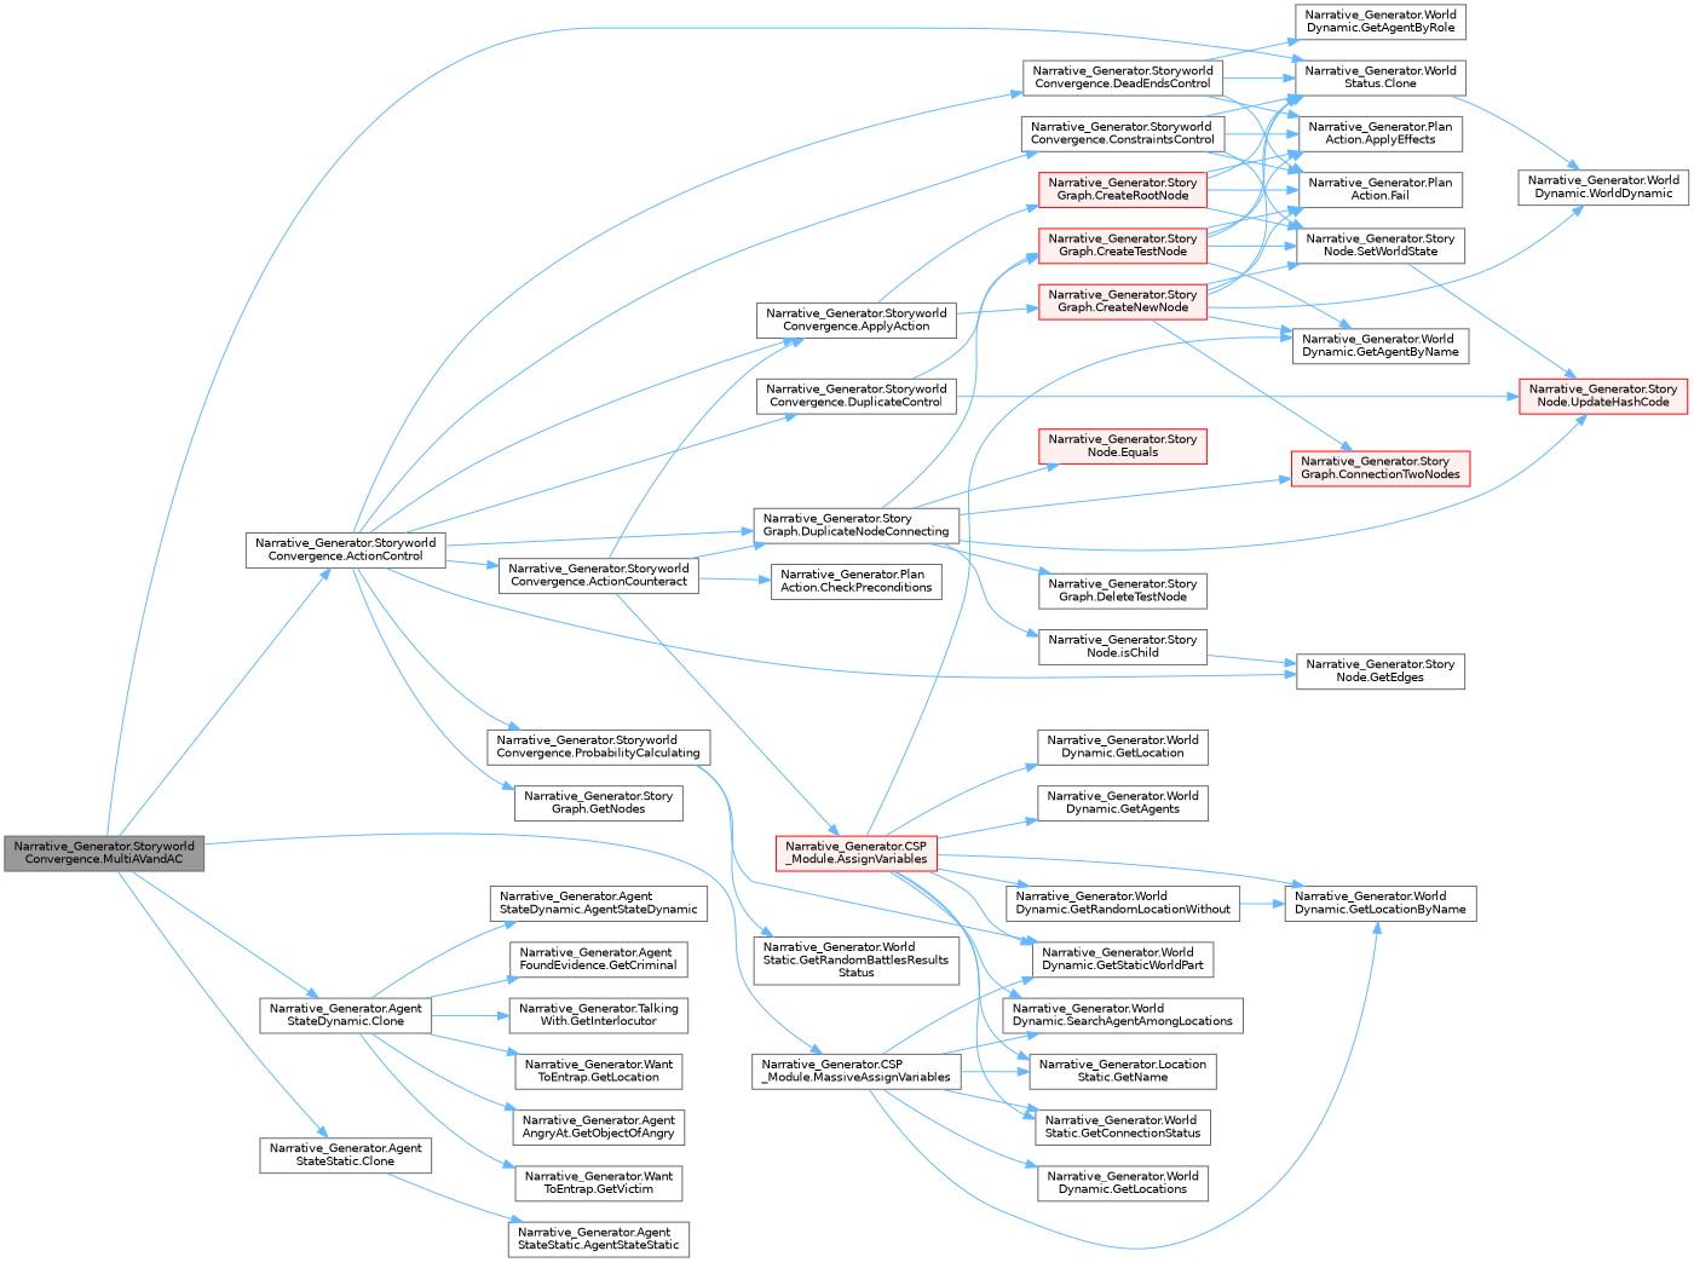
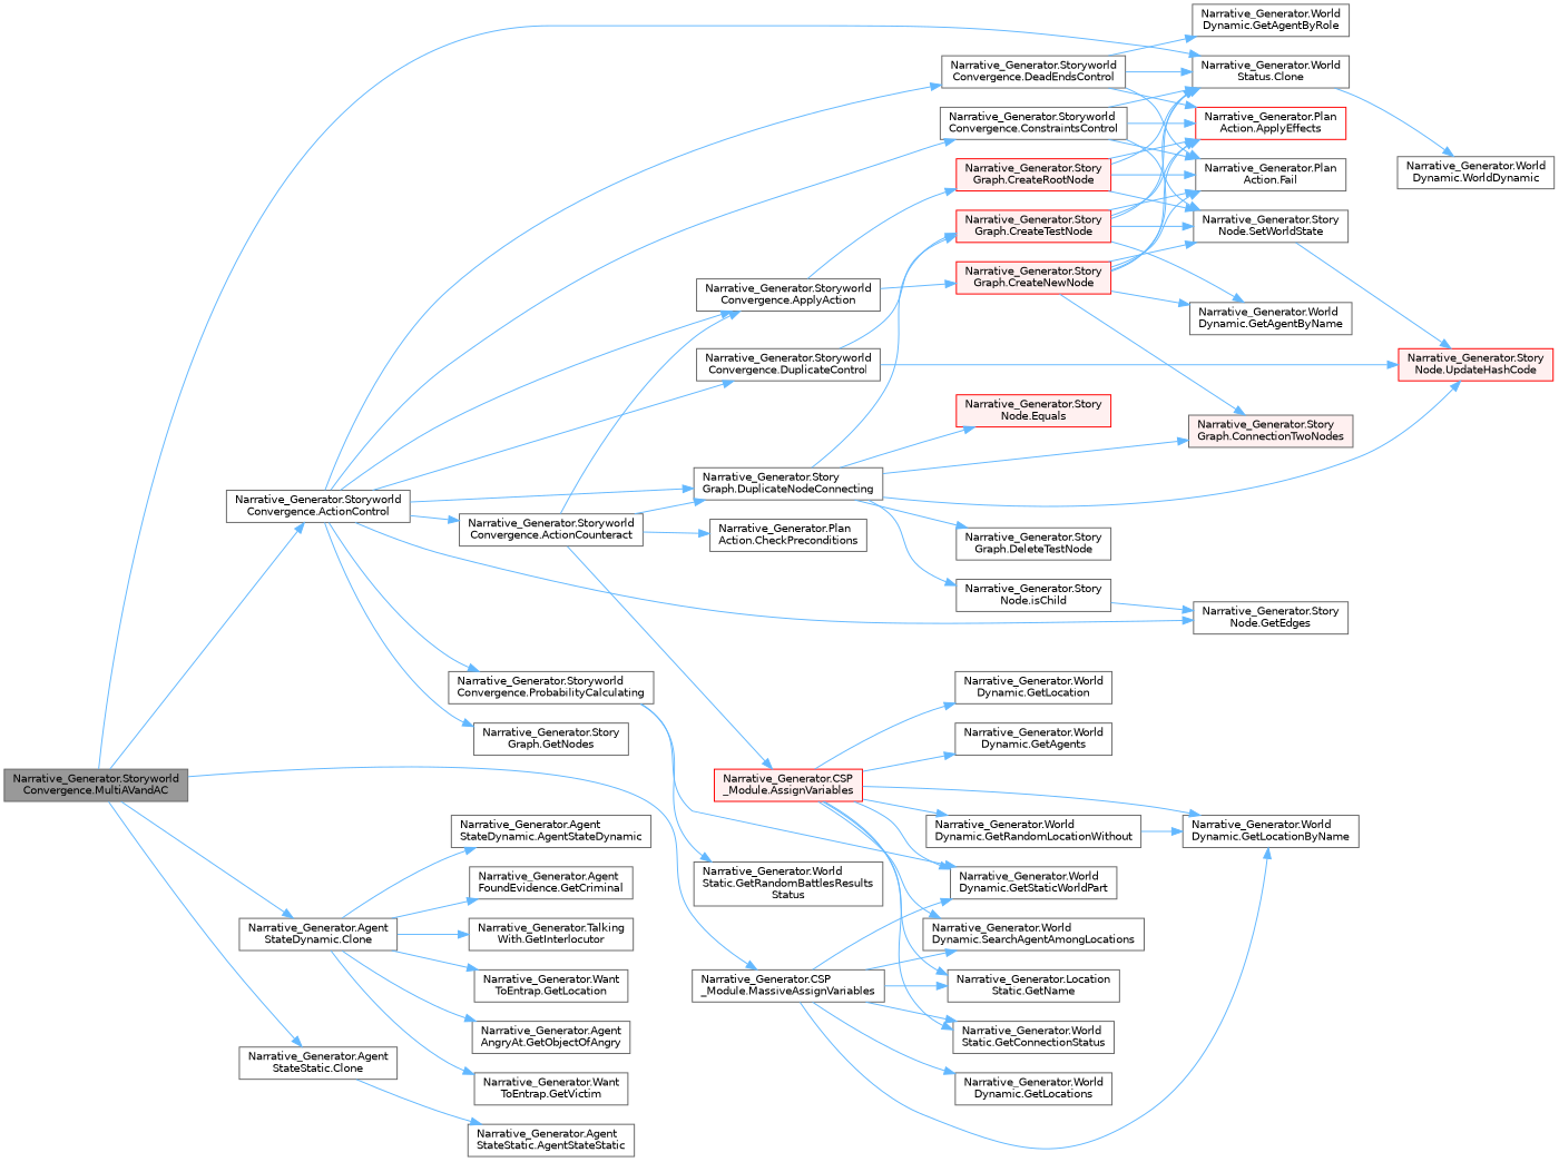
  digraph {
    rankdir=LR
    node [color=grey40 fillcolor=white fontname=Helvetica fontsize=10 shape=box style=filled]
    edge [color=steelblue1 fontname=Helvetica fontsize=10 labelfontname=Helvetica labelfontsize=10 style=solid]
    n1 [color=gray40 fillcolor=grey60 fontcolor=black height=0.2 label="Narrative_Generator.Storyworld\lConvergence.MultiAVandAC" width=0.4]
    n2 [height=0.2 label="Narrative_Generator.Storyworld\lConvergence.ActionControl" width=0.4]
    n3 [height=0.2 label="Narrative_Generator.World\lStatus.Clone" width=0.4]
    n4 [height=0.2 label="Narrative_Generator.Agent\lStateDynamic.Clone" width=0.4]
    n5 [height=0.2 label="Narrative_Generator.Agent\lStateStatic.Clone" width=0.4]
    n6 [height=0.2 label="Narrative_Generator.CSP\l_Module.MassiveAssignVariables" width=0.4]
    n7 [height=0.2 label="Narrative_Generator.Storyworld\lConvergence.ActionCounteract" width=0.4]
    n8 [height=0.2 label="Narrative_Generator.Storyworld\lConvergence.ApplyAction" width=0.4]
    n9 [height=0.2 label="Narrative_Generator.Story\lGraph.DuplicateNodeConnecting" width=0.4]
    n10 [height=0.2 label="Narrative_Generator.Story\lNode.GetEdges" width=0.4]
    n11 [height=0.2 label="Narrative_Generator.Storyworld\lConvergence.ConstraintsControl" width=0.4]
    n12 [height=0.2 label="Narrative_Generator.Storyworld\lConvergence.DeadEndsControl" width=0.4]
    n13 [height=0.2 label="Narrative_Generator.Storyworld\lConvergence.DuplicateControl" width=0.4]
    n14 [height=0.2 label="Narrative_Generator.Story\lGraph.GetNodes" width=0.4]
    n15 [height=0.2 label="Narrative_Generator.Storyworld\lConvergence.ProbabilityCalculating" width=0.4]
    n16 [height=0.2 label="Narrative_Generator.World\lDynamic.WorldDynamic" width=0.4]
    n17 [height=0.2 label="Narrative_Generator.Agent\lStateDynamic.AgentStateDynamic" width=0.4]
    n18 [height=0.2 label="Narrative_Generator.Agent\lFoundEvidence.GetCriminal" width=0.4]
    n19 [height=0.2 label="Narrative_Generator.Talking\lWith.GetInterlocutor" width=0.4]
    n20 [height=0.2 label="Narrative_Generator.Want\lToEntrap.GetLocation" width=0.4]
    n21 [height=0.2 label="Narrative_Generator.Agent\lAngryAt.GetObjectOfAngry" width=0.4]
    n22 [height=0.2 label="Narrative_Generator.Want\lToEntrap.GetVictim" width=0.4]
    n23 [height=0.2 label="Narrative_Generator.Agent\lStateStatic.AgentStateStatic" width=0.4]
    n24 [height=0.2 label="Narrative_Generator.World\lStatic.GetConnectionStatus" width=0.4]
    n25 [height=0.2 label="Narrative_Generator.World\lDynamic.GetLocationByName" width=0.4]
    n26 [height=0.2 label="Narrative_Generator.Location\lStatic.GetName" width=0.4]
    n27 [height=0.2 label="Narrative_Generator.World\lDynamic.GetStaticWorldPart" width=0.4]
    n28 [height=0.2 label="Narrative_Generator.World\lDynamic.SearchAgentAmongLocations" width=0.4]
    n29 [height=0.2 label="Narrative_Generator.World\lDynamic.GetLocations" width=0.4]
    n30 [color=red fillcolor="#FFF0F0" height=0.2 label="Narrative_Generator.CSP\l_Module.AssignVariables" width=0.4]
    n31 [height=0.2 label="Narrative_Generator.Plan\lAction.CheckPreconditions" width=0.4]
    n32 [color=red fillcolor="#FFF0F0" height=0.2 label="Narrative_Generator.Story\lGraph.CreateNewNode" width=0.4]
    n33 [color=red fillcolor="#FFF0F0" height=0.2 label="Narrative_Generator.Story\lGraph.CreateRootNode" width=0.4]
-   n34 [color=red fillcolor="#FFF0F0" height=0.2 label="Narrative_Generator.Story\lGraph.ConnectionTwoNodes" width=0.4]
+   n34 [fillcolor="#FFF0F0" height=0.2 label="Narrative_Generator.Story\lGraph.ConnectionTwoNodes" width=0.4]
    n35 [color=red fillcolor="#FFF0F0" height=0.2 label="Narrative_Generator.Story\lNode.UpdateHashCode" width=0.4]
    n36 [color=red fillcolor="#FFF0F0" height=0.2 label="Narrative_Generator.Story\lGraph.CreateTestNode" width=0.4]
    n37 [height=0.2 label="Narrative_Generator.Story\lGraph.DeleteTestNode" width=0.4]
    n38 [color=red fillcolor="#FFF0F0" height=0.2 label="Narrative_Generator.Story\lNode.Equals" width=0.4]
    n39 [height=0.2 label="Narrative_Generator.Story\lNode.isChild" width=0.4]
-   n40 [height=0.2 label="Narrative_Generator.Plan\lAction.ApplyEffects" width=0.4]
+   n40 [color=red height=0.2 label="Narrative_Generator.Plan\lAction.ApplyEffects" width=0.4]
    n41 [height=0.2 label="Narrative_Generator.Plan\lAction.Fail" width=0.4]
    n42 [height=0.2 label="Narrative_Generator.Story\lNode.SetWorldState" width=0.4]
    n43 [height=0.2 label="Narrative_Generator.World\lDynamic.GetAgentByRole" width=0.4]
    n44 [height=0.2 label="Narrative_Generator.World\lStatic.GetRandomBattlesResults\lStatus" width=0.4]
    n45 [height=0.2 label="Narrative_Generator.World\lDynamic.GetAgentByName" width=0.4]
    n46 [height=0.2 label="Narrative_Generator.World\lDynamic.GetAgents" width=0.4]
    n47 [height=0.2 label="Narrative_Generator.World\lDynamic.GetLocation" width=0.4]
    n48 [height=0.2 label="Narrative_Generator.World\lDynamic.GetRandomLocationWithout" width=0.4]
    n1 -> n2
    n1 -> n3
    n1 -> n4
    n1 -> n5
    n1 -> n6
    n2 -> n7
    n2 -> n8
    n2 -> n9
    n2 -> n10
    n2 -> n11
    n2 -> n12
    n2 -> n13
    n2 -> n14
    n2 -> n15
    n3 -> n16
    n4 -> n17
    n4 -> n18
    n4 -> n19
    n4 -> n20
    n4 -> n21
    n4 -> n22
    n5 -> n23
    n6 -> n24
    n6 -> n25
    n6 -> n26
    n6 -> n27
    n6 -> n28
    n6 -> n29
    n7 -> n8
    n7 -> n9
    n7 -> n30
    n7 -> n31
    n8 -> n32
    n8 -> n33
    n9 -> n34
    n9 -> n35
    n9 -> n36
    n9 -> n37
    n9 -> n38
    n9 -> n39
    n11 -> n3
    n11 -> n40
    n11 -> n41
    n11 -> n42
    n12 -> n3
    n12 -> n40
    n12 -> n41
    n12 -> n43
    n13 -> n35
    n13 -> n36
    n15 -> n27
    n15 -> n44
    n30 -> n24
    n30 -> n25
    n30 -> n26
    n30 -> n27
    n30 -> n28
-   n30 -> n45
    n30 -> n46
    n30 -> n47
    n30 -> n48
    n32 -> n3
    n32 -> n34
-   n32 -> n16
+   n32 -> n40
    n32 -> n41
    n32 -> n42
    n32 -> n45
    n33 -> n3
    n33 -> n40
    n33 -> n41
    n33 -> n42
    n36 -> n3
    n36 -> n40
    n36 -> n41
    n36 -> n42
    n36 -> n45
    n39 -> n10
    n42 -> n35
    n48 -> n25
  }
